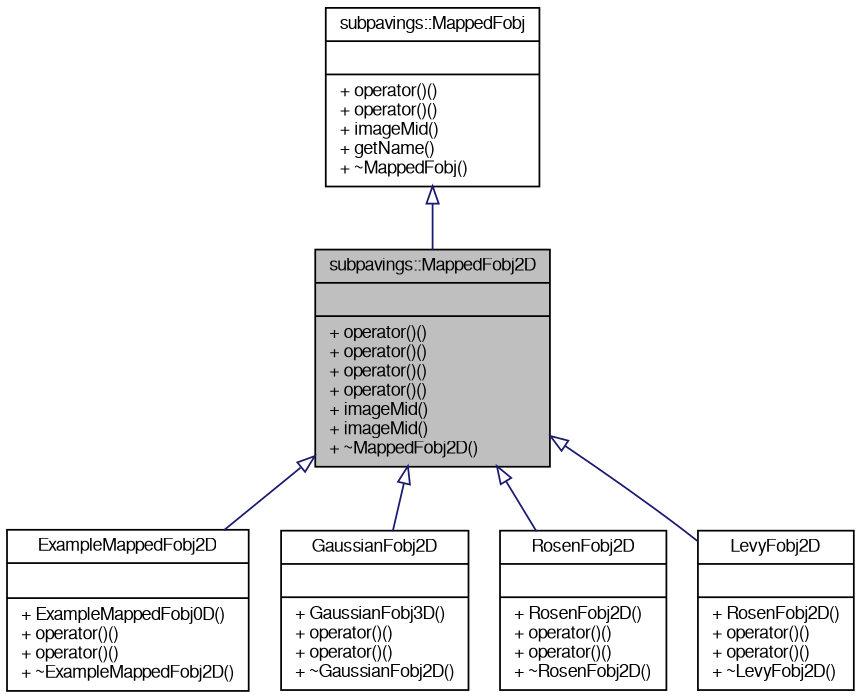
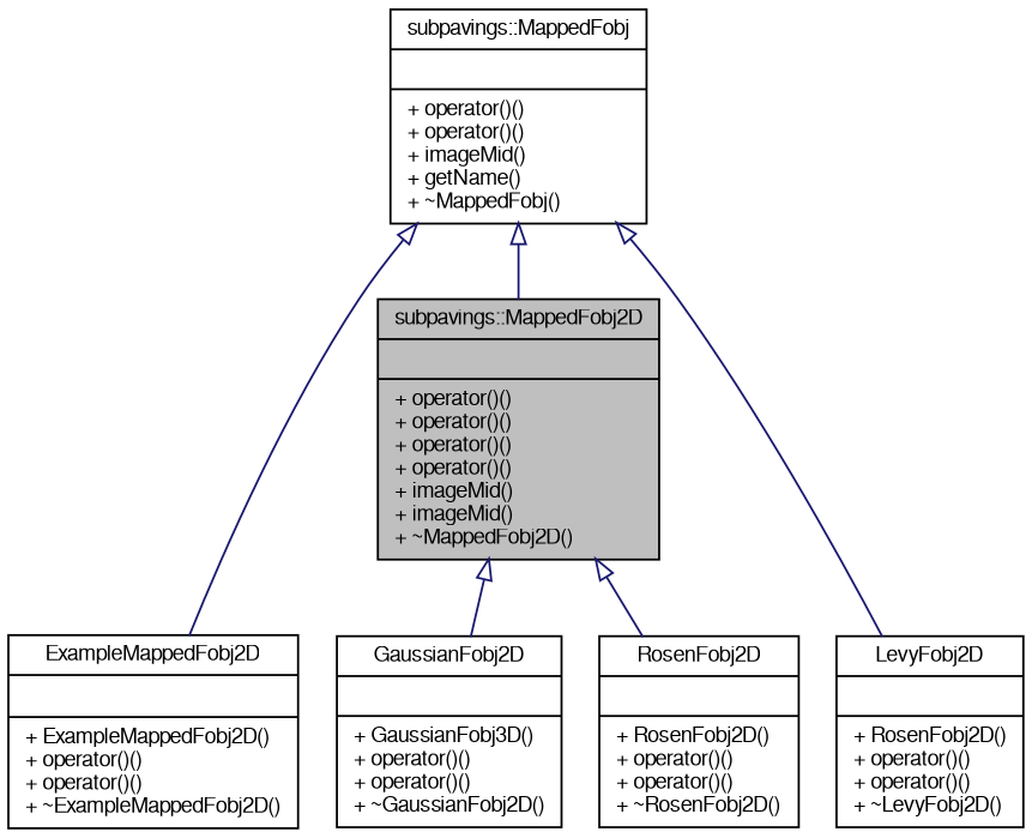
  digraph {
    node [color=black fillcolor=white fontname=FreeSans fontsize=10 shape=record style=filled]
    edge [arrowtail=onormal color=midnightblue dir=back fontname=FreeSans fontsize=10 labelfontname=FreeSans labelfontsize=10 style=solid]
    n1 [fillcolor=grey75 fontcolor=black height=0.2 label="{subpavings::MappedFobj2D\n||+ operator()()\l+ operator()()\l+ operator()()\l+ operator()()\l+ imageMid()\l+ imageMid()\l+ ~MappedFobj2D()\l}" width=0.4]
-   n2 [height=0.2 label="{ExampleMappedFobj2D\n||+ ExampleMappedFobj0D()\l+ operator()()\l+ operator()()\l+ ~ExampleMappedFobj2D()\l}" width=0.4]
+   n2 [height=0.2 label="{ExampleMappedFobj2D\n||+ ExampleMappedFobj2D()\l+ operator()()\l+ operator()()\l+ ~ExampleMappedFobj2D()\l}" width=0.4]
    n3 [height=0.2 label="{GaussianFobj2D\n||+ GaussianFobj3D()\l+ operator()()\l+ operator()()\l+ ~GaussianFobj2D()\l}" width=0.4]
    n4 [height=0.2 label="{LevyFobj2D\n||+ RosenFobj2D()\l+ operator()()\l+ operator()()\l+ ~LevyFobj2D()\l}" width=0.4]
    n5 [height=0.2 label="{RosenFobj2D\n||+ RosenFobj2D()\l+ operator()()\l+ operator()()\l+ ~RosenFobj2D()\l}" width=0.4]
    n6 [height=0.2 label="{subpavings::MappedFobj\n||+ operator()()\l+ operator()()\l+ imageMid()\l+ getName()\l+ ~MappedFobj()\l}" width=0.4]
-   n1 -> n2
+   n6 -> n2
    n1 -> n3
-   n1 -> n4
+   n6 -> n4
    n1 -> n5
    n6 -> n1
  }
